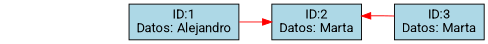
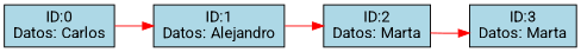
  digraph {
    fontname=Roboto
    rankdir=LR
    splines=line
    node [fillcolor=lightblue fontname=Roboto shape=record style=filled]
    edge [color=Red fontname=Roboto]
+   n1 [height=.1 label="ID:0\nDatos: Carlos "]
    n2 [height=.1 label="ID:1\nDatos: Alejandro "]
    n3 [height=.1 label="ID:2\nDatos: Marta "]
    n4 [height=.1 label="ID:3\nDatos: Marta "]
+   n1 -> n2
    n2 -> n3
-   n4 -> n3
+   n3 -> n4
  }
